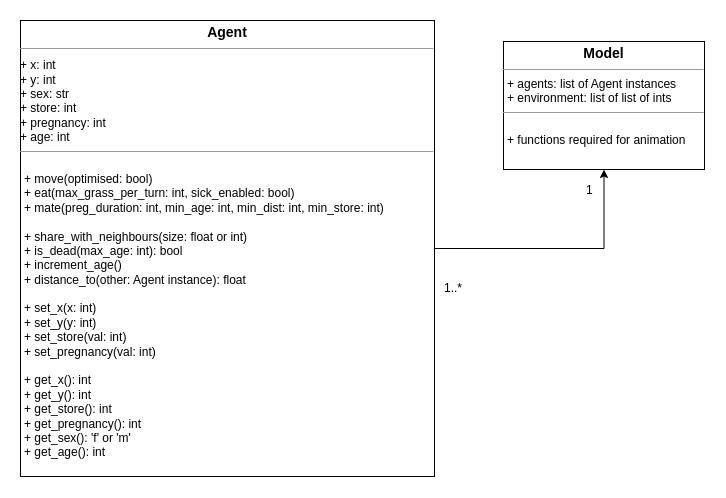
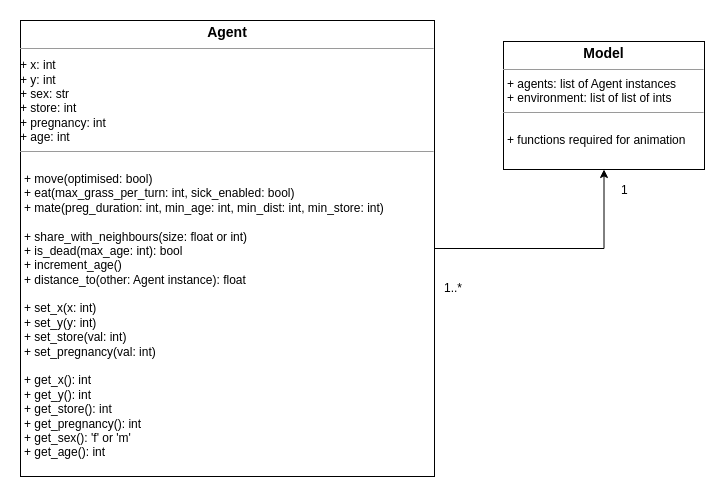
  <mxCell id="0" />
  <mxCell id="1" parent="0" />
  <mxCell id="2" value="&lt;p style=&quot;margin: 4px 0px 0px ; text-align: center ; font-size: 14px&quot;&gt;&lt;b&gt;&lt;font style=&quot;font-size: 14px&quot;&gt;Model&lt;/font&gt;&lt;/b&gt;&lt;/p&gt;&lt;hr size=&quot;1&quot; style=&quot;font-size: 14px&quot;&gt;&lt;p style=&quot;margin: 0px ; margin-left: 4px&quot;&gt;+ agents: list of Agent instances&lt;br&gt;&lt;/p&gt;&lt;p style=&quot;margin: 0px ; margin-left: 4px&quot;&gt;+ environment: list of list of ints&lt;br&gt;&lt;/p&gt;&lt;hr size=&quot;1&quot;&gt;&lt;p style=&quot;margin: 0px ; margin-left: 4px&quot;&gt;&lt;br&gt;&lt;/p&gt;&lt;p style=&quot;margin: 0px ; margin-left: 4px&quot;&gt;+ functions required for animation&lt;/p&gt;" style="verticalAlign=top;align=left;overflow=fill;fontSize=12;fontFamily=Helvetica;html=1;rounded=0;shadow=0;comic=0;labelBackgroundColor=none;strokeColor=#000000;strokeWidth=1;fillColor=#ffffff;" parent="1" vertex="1"><mxGeometry x="503" y="41" width="201" height="128" as="geometry" /></mxCell>
  <mxCell id="3" style="edgeStyle=orthogonalEdgeStyle;rounded=0;orthogonalLoop=1;jettySize=auto;html=1;entryX=0.5;entryY=1;entryDx=0;entryDy=0;exitX=1;exitY=0.5;exitDx=0;exitDy=0;" parent="1" source="6" target="2" edge="1"><mxGeometry relative="1" as="geometry"><mxPoint x="349" y="30" as="sourcePoint" /></mxGeometry></mxCell>
- <mxCell id="4" value="1" style="text;html=1;resizable=0;points=[];autosize=1;align=left;verticalAlign=top;spacingTop=-4;" parent="1" vertex="1"><mxGeometry x="583.5" y="180" width="20" height="20" as="geometry" /></mxCell>
+ <mxCell id="4" value="1" style="text;html=1;resizable=0;points=[];autosize=1;align=left;verticalAlign=top;spacingTop=-4;" parent="1" vertex="1"><mxGeometry x="618.5" y="180" width="20" height="20" as="geometry" /></mxCell>
  <mxCell id="5" value="1..*" style="text;html=1;resizable=0;points=[];autosize=1;align=left;verticalAlign=top;spacingTop=-4;" parent="1" vertex="1"><mxGeometry x="442" y="278" width="30" height="20" as="geometry" /></mxCell>
  <mxCell id="6" value="&lt;p style=&quot;margin: 4px 0px 0px ; text-align: center ; font-size: 14px&quot;&gt;&lt;b&gt;Agent&lt;/b&gt;&lt;/p&gt;&lt;hr size=&quot;1&quot; style=&quot;font-size: 14px&quot;&gt;&lt;p style=&quot;margin: 4px 0px 0px ; font-size: 14px&quot;&gt;&lt;span style=&quot;font-size: 12px&quot;&gt;+ x: int&lt;/span&gt;&lt;br&gt;&lt;/p&gt;&lt;div&gt;+ y: int&lt;/div&gt;&lt;div&gt;+ sex: str&lt;/div&gt;&lt;div&gt;+ store: int&lt;/div&gt;&lt;div&gt;+ pregnancy: int&lt;/div&gt;&lt;div&gt;+ age: int&lt;/div&gt;&lt;hr size=&quot;1&quot;&gt;&lt;p style=&quot;margin: 0px ; margin-left: 4px&quot;&gt;&lt;br&gt;&lt;/p&gt;&lt;p style=&quot;margin: 0px 0px 0px 4px&quot;&gt;+ move(optimised: bool)&lt;/p&gt;&lt;p style=&quot;margin: 0px 0px 0px 4px&quot;&gt;+ eat(max_grass_per_turn: int, sick_enabled: bool)&lt;/p&gt;&lt;p style=&quot;margin: 0px 0px 0px 4px&quot;&gt;+ mate(preg_duration: int, min_age: int, min_dist: int, min_store: int)&lt;/p&gt;&lt;p style=&quot;margin: 0px 0px 0px 4px&quot;&gt;&lt;br&gt;&lt;/p&gt;&lt;p style=&quot;margin: 0px 0px 0px 4px&quot;&gt;+ share_with_neighbours(size: float or int)&lt;/p&gt;&lt;p style=&quot;margin: 0px 0px 0px 4px&quot;&gt;+ is_dead(max_age: int): bool&lt;/p&gt;&lt;p style=&quot;margin: 0px 0px 0px 4px&quot;&gt;+ increment_age()&lt;/p&gt;&lt;p style=&quot;margin: 0px 0px 0px 4px&quot;&gt;+ distance_to(other: Agent instance): float&lt;/p&gt;&lt;p style=&quot;margin: 0px 0px 0px 4px&quot;&gt;&lt;br&gt;&lt;/p&gt;&lt;p style=&quot;margin: 0px 0px 0px 4px&quot;&gt;+&amp;nbsp;set_x(x: int)&lt;/p&gt;&lt;p style=&quot;margin: 0px 0px 0px 4px&quot;&gt;+ set_y(y: int)&lt;/p&gt;&lt;p style=&quot;margin: 0px 0px 0px 4px&quot;&gt;+ set_store(val: int)&lt;/p&gt;&lt;p style=&quot;margin: 0px 0px 0px 4px&quot;&gt;+ set_pregnancy(val: int)&lt;/p&gt;&lt;p style=&quot;margin: 0px 0px 0px 4px&quot;&gt;&lt;br&gt;&lt;/p&gt;&lt;p style=&quot;margin: 0px 0px 0px 4px&quot;&gt;+ get_x(): int&lt;/p&gt;&lt;p style=&quot;margin: 0px 0px 0px 4px&quot;&gt;+ get_y(): int&lt;/p&gt;&lt;p style=&quot;margin: 0px 0px 0px 4px&quot;&gt;+ get_store(): int&lt;/p&gt;&lt;p style=&quot;margin: 0px 0px 0px 4px&quot;&gt;+ get_pregnancy(): int&lt;/p&gt;&lt;p style=&quot;margin: 0px 0px 0px 4px&quot;&gt;+ get_sex(): 'f' or 'm'&lt;/p&gt;&lt;p style=&quot;margin: 0px 0px 0px 4px&quot;&gt;+ get_age(): int&lt;/p&gt;" style="verticalAlign=top;align=left;overflow=fill;fontSize=12;fontFamily=Helvetica;html=1;rounded=0;shadow=0;comic=0;labelBackgroundColor=none;strokeColor=#000000;strokeWidth=1;fillColor=#ffffff;" vertex="1" parent="1"><mxGeometry x="20" y="20" width="414" height="456" as="geometry" /></mxCell>
